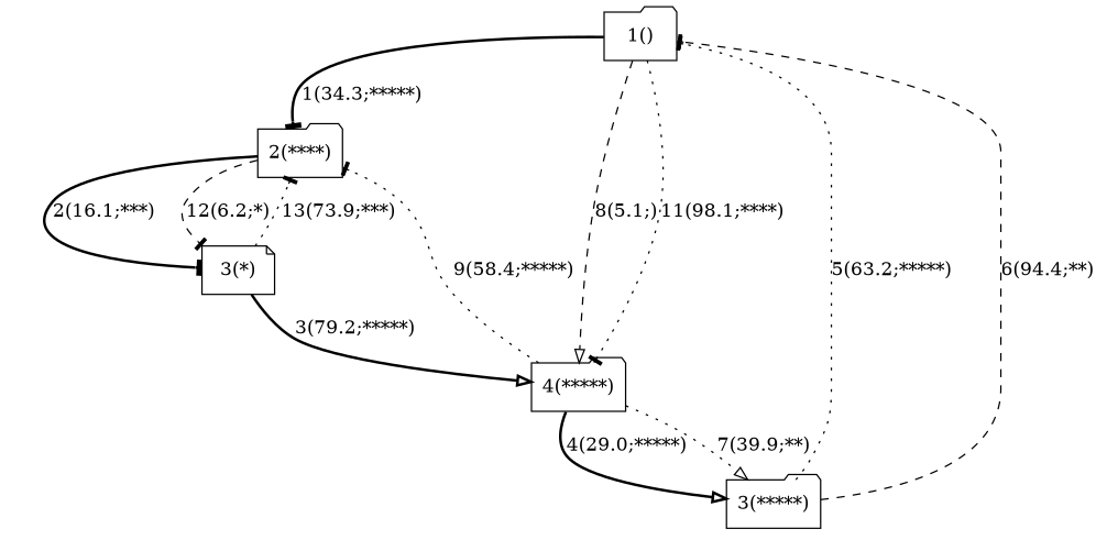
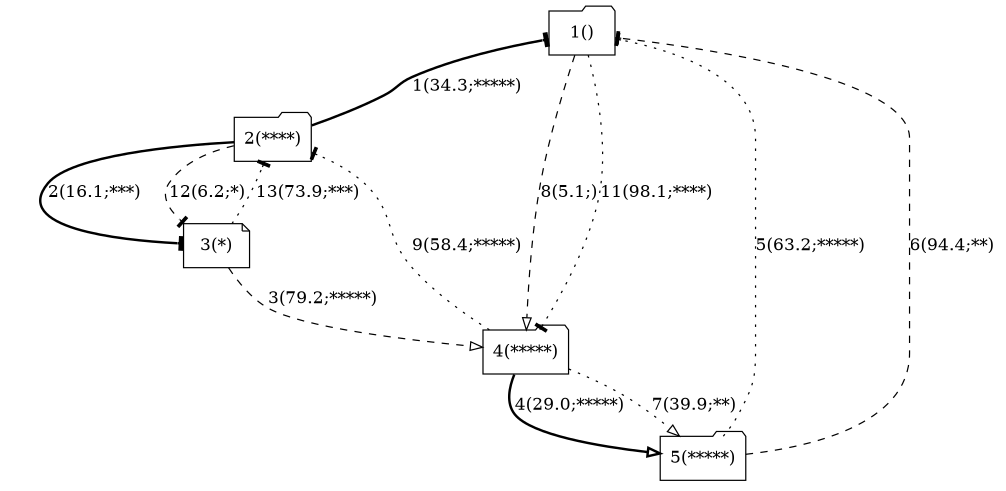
  digraph {
    node [shape=folder]
    edge [arrowhead=tee style=dotted]
    n1 [label="1()"]
    n2 [label="2(****)"]
    n3 [label="4(*****)"]
    n4 [label="3(*)" shape=note]
-   n5 [label="3(*****)"]
-   n1 -> n2 [label="1(34.3;*****)" style=bold]
+   n5 [label="5(*****)"]
+   n2 -> n1 [label="1(34.3;*****)" style=bold]
    n1 -> n3 [arrowhead=onormal label="8(5.1;)" style=dashed]
    n1 -> n3 [label="11(98.1;****)"]
    n2 -> n4 [label="2(16.1;***)" style=bold]
    n2 -> n4 [label="12(6.2;*)" style=dashed]
    n3 -> n2 [label="9(58.4;*****)"]
    n3 -> n5 [arrowhead=onormal label="4(29.0;*****)" style=bold]
    n3 -> n5 [arrowhead=onormal label="7(39.9;**)"]
    n4 -> n2 [label="13(73.9;***)"]
-   n4 -> n3 [arrowhead=onormal label="3(79.2;*****)" style=bold]
+   n4 -> n3 [arrowhead=onormal label="3(79.2;*****)" style=dashed]
    n5 -> n1 [label="5(63.2;*****)"]
    n5 -> n1 [label="6(94.4;**)" style=dashed]
  }
